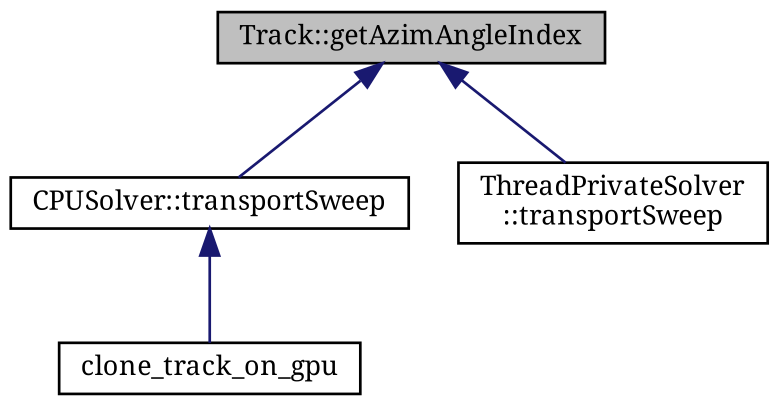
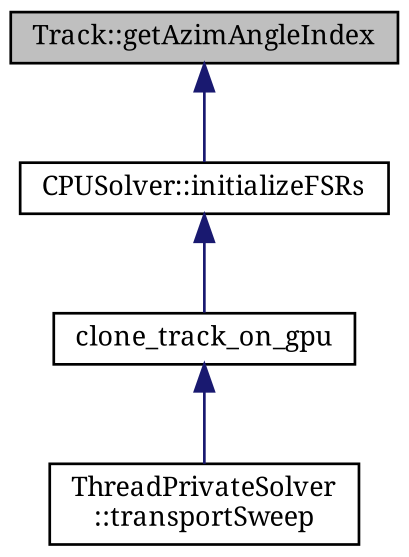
  digraph {
    fontname="Noto Serif"
    rankdir=TB
    node [color=black fillcolor=white fontname="Noto Serif" fontsize=10 shape=record style=filled]
    edge [color=midnightblue dir=back fontname="Noto Serif" fontsize=10 labelfontname=Helvetica labelfontsize=10 style=solid]
    n1 [fillcolor=grey75 fontcolor=black height=0.2 label="Track::getAzimAngleIndex" width=0.4]
-   n2 [height=0.2 label="CPUSolver::transportSweep" width=0.4]
+   n2 [height=0.2 label="CPUSolver::initializeFSRs" width=0.4]
    n3 [height=0.2 label="ThreadPrivateSolver\l::transportSweep" width=0.4]
    n4 [height=0.2 label=clone_track_on_gpu width=0.4]
    n1 -> n2
-   n1 -> n3
+   n4 -> n3
    n2 -> n4
  }
